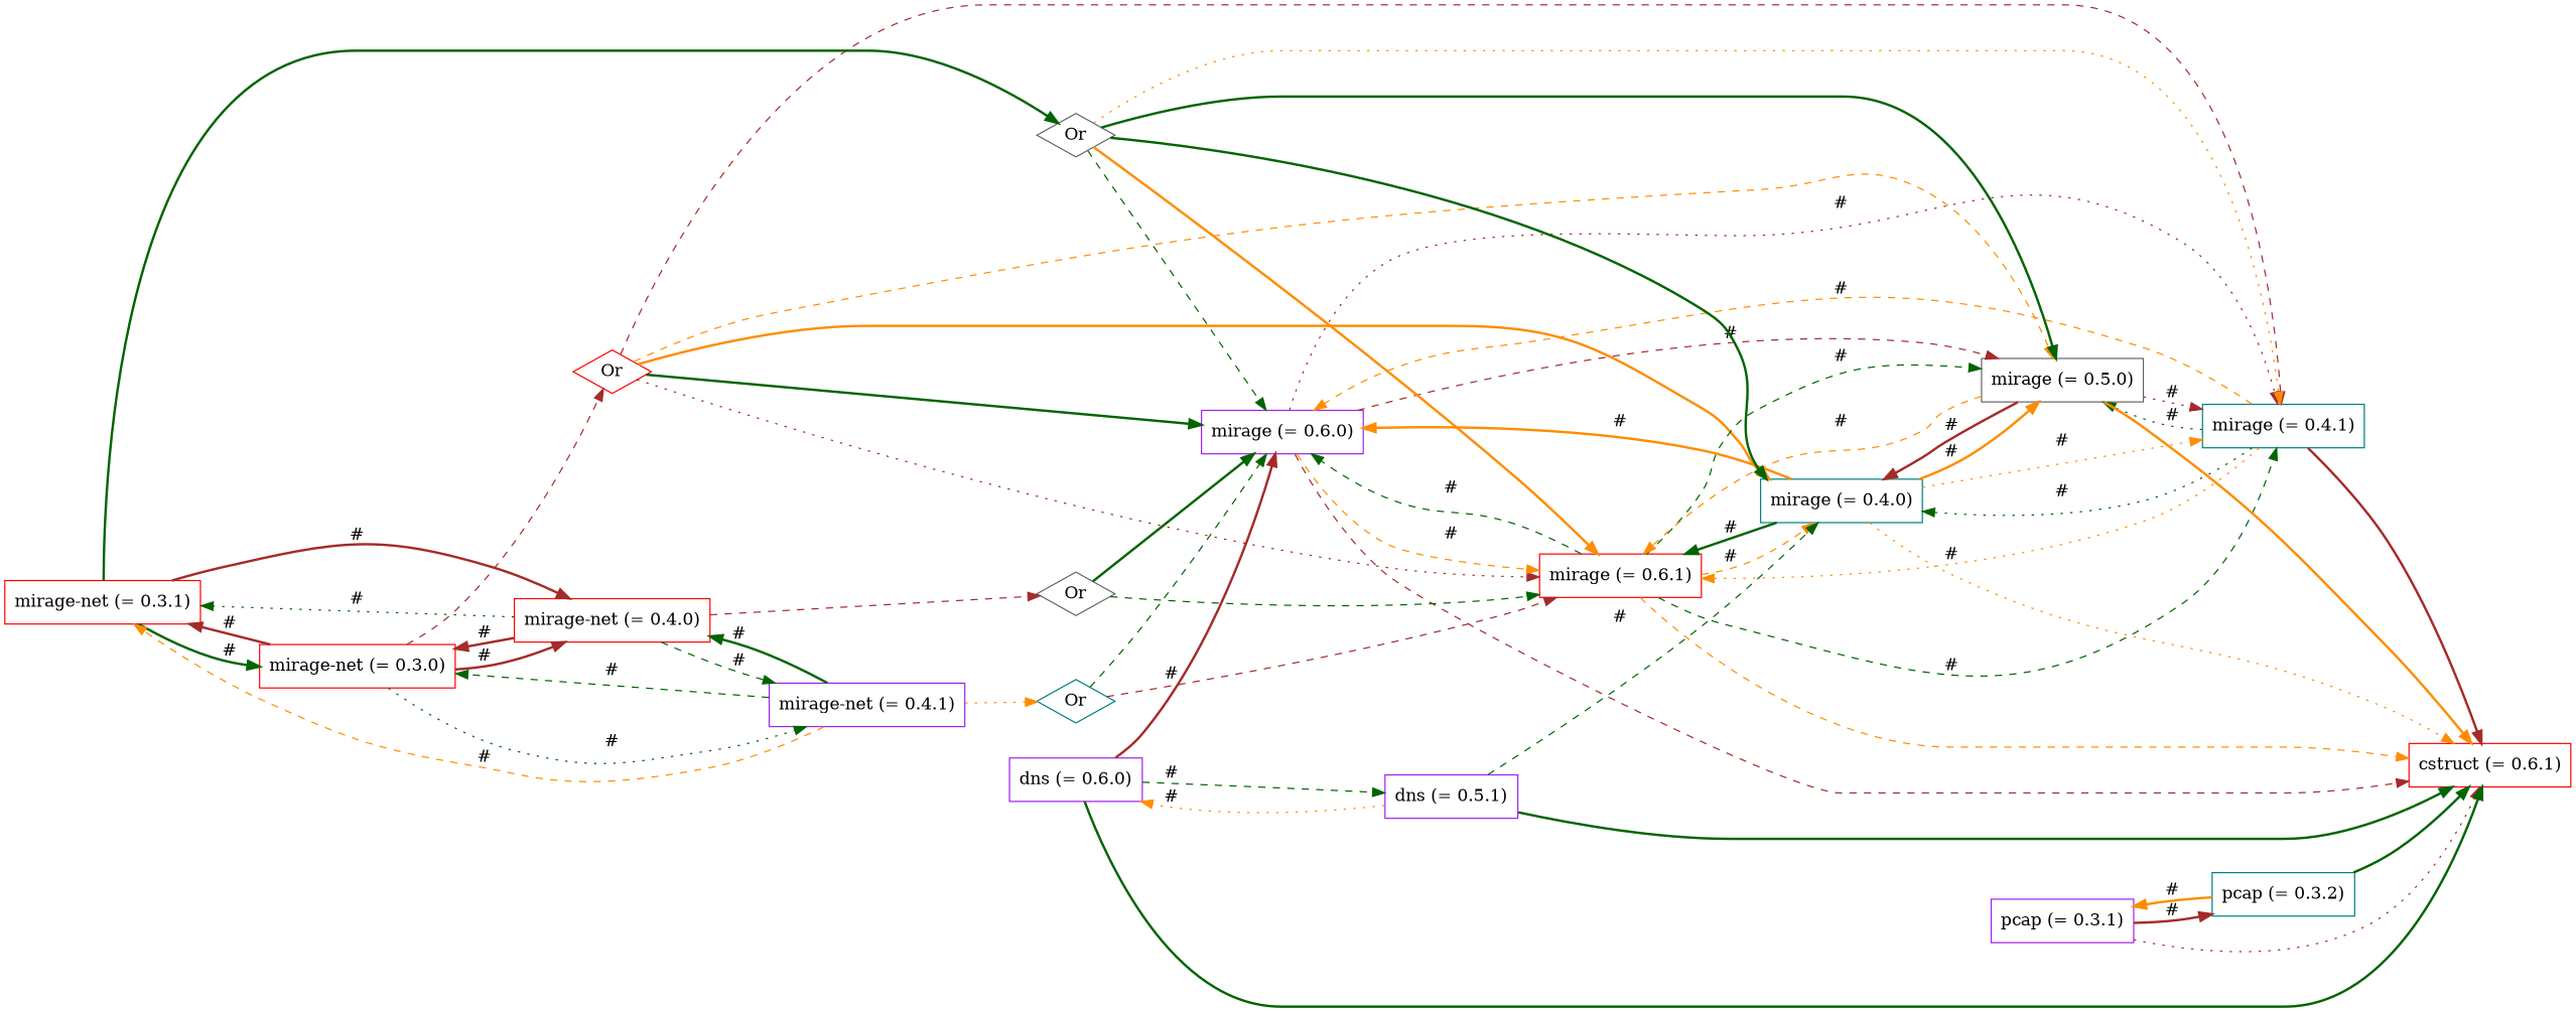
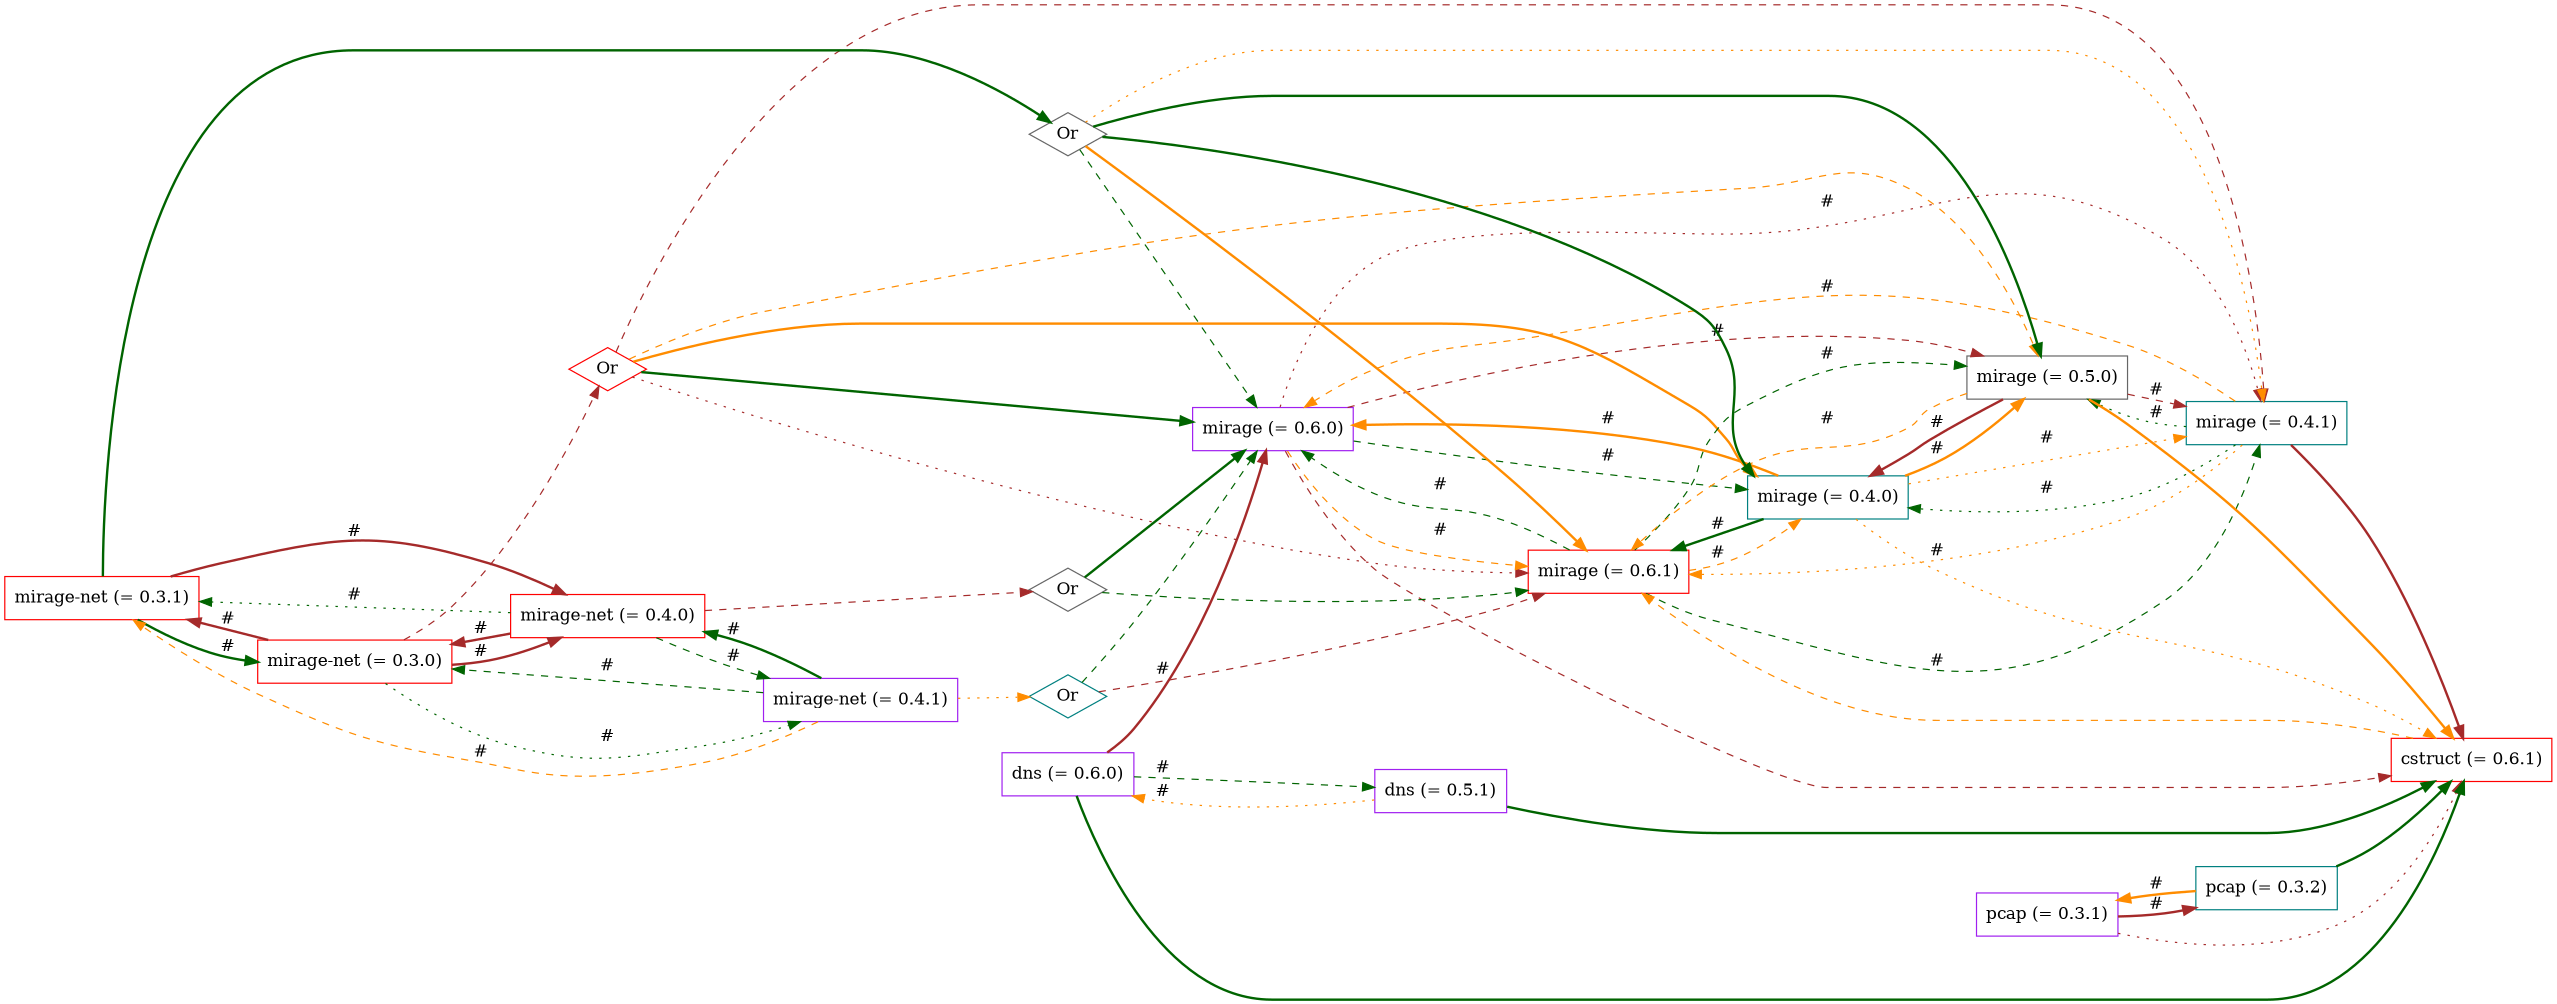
  digraph {
    rankdir=LR
    node [color=red shape=box]
    edge [color=darkgreen style=bold]
    n1 [label=Or shape=diamond]
    "mirage (= 0.6.0)" [color=purple]
    "mirage (= 0.6.1)"
    "mirage (= 0.4.0)" [color=teal]
    "mirage (= 0.4.1)" [color=teal]
    "mirage (= 0.5.0)" [color=gray40]
    "cstruct (= 0.6.1)"
    "mirage-net (= 0.3.0)"
    "mirage-net (= 0.3.1)"
    "mirage-net (= 0.4.1)" [color=purple]
    "mirage-net (= 0.4.0)"
    n12 [color=gray40 label=Or shape=diamond]
    n13 [color=teal label=Or shape=diamond]
    n14 [color=gray40 label=Or shape=diamond]
    "pcap (= 0.3.1)" [color=purple]
    "pcap (= 0.3.2)" [color=teal]
    "dns (= 0.6.0)" [color=purple]
    "dns (= 0.5.1)" [color=purple]
    n1 -> "mirage (= 0.6.0)"
    n1 -> "mirage (= 0.6.1)" [color=brown style=dotted]
    n1 -> "mirage (= 0.4.0)" [color=darkorange]
    n1 -> "mirage (= 0.4.1)" [color=brown style=dashed]
    n1 -> "mirage (= 0.5.0)" [color=darkorange style=dashed]
    "mirage (= 0.6.0)" -> "mirage (= 0.6.1)" [color=darkorange label="#" style=dashed]
-   "dns (= 0.5.1)" -> "mirage (= 0.4.0)" [label="#" style=dashed]
+   "mirage (= 0.6.0)" -> "mirage (= 0.4.0)" [label="#" style=dashed]
    "mirage (= 0.6.0)" -> "mirage (= 0.4.1)" [color=brown label="#" style=dotted]
    "mirage (= 0.6.0)" -> "mirage (= 0.5.0)" [color=brown label="#" style=dashed]
    "mirage (= 0.6.0)" -> "cstruct (= 0.6.1)" [color=brown style=dashed]
    "mirage (= 0.6.1)" -> "mirage (= 0.6.0)" [label="#" style=dashed]
    "mirage (= 0.6.1)" -> "mirage (= 0.4.0)" [color=darkorange label="#" style=dashed]
    "mirage (= 0.6.1)" -> "mirage (= 0.4.1)" [label="#" style=dashed]
    "mirage (= 0.6.1)" -> "mirage (= 0.5.0)" [label="#" style=dashed]
-   "mirage (= 0.6.1)" -> "cstruct (= 0.6.1)" [color=darkorange style=dashed]
+   "cstruct (= 0.6.1)" -> "mirage (= 0.6.1)" [color=darkorange style=dashed]
    "mirage (= 0.4.0)" -> "mirage (= 0.6.0)" [color=darkorange label="#"]
    "mirage (= 0.4.0)" -> "mirage (= 0.6.1)" [label="#"]
    "mirage (= 0.4.0)" -> "mirage (= 0.4.1)" [color=darkorange label="#" style=dotted]
    "mirage (= 0.4.0)" -> "mirage (= 0.5.0)" [color=darkorange label="#"]
    "mirage (= 0.4.0)" -> "cstruct (= 0.6.1)" [color=darkorange style=dotted]
    "mirage (= 0.4.1)" -> "mirage (= 0.6.0)" [color=darkorange label="#" style=dashed]
    "mirage (= 0.4.1)" -> "mirage (= 0.6.1)" [color=darkorange label="#" style=dotted]
    "mirage (= 0.4.1)" -> "mirage (= 0.4.0)" [label="#" style=dotted]
    "mirage (= 0.4.1)" -> "mirage (= 0.5.0)" [label="#" style=dotted]
    "mirage (= 0.4.1)" -> "cstruct (= 0.6.1)" [color=brown]
    "mirage (= 0.5.0)" -> "mirage (= 0.6.1)" [color=darkorange label="#" style=dashed]
    "mirage (= 0.5.0)" -> "mirage (= 0.4.0)" [color=brown label="#"]
-   "mirage (= 0.5.0)" -> "mirage (= 0.4.1)" [color=brown label="#" style=dotted]
+   "mirage (= 0.5.0)" -> "mirage (= 0.4.1)" [color=brown label="#" style=dashed]
    "mirage (= 0.5.0)" -> "cstruct (= 0.6.1)" [color=darkorange]
    "mirage-net (= 0.3.0)" -> n1 [color=brown style=dashed]
    "mirage-net (= 0.3.0)" -> "mirage-net (= 0.3.1)" [color=brown label="#"]
    "mirage-net (= 0.3.0)" -> "mirage-net (= 0.4.1)" [label="#" style=dotted]
    "mirage-net (= 0.3.0)" -> "mirage-net (= 0.4.0)" [color=brown label="#"]
    "mirage-net (= 0.3.1)" -> "mirage-net (= 0.3.0)" [label="#"]
    "mirage-net (= 0.3.1)" -> "mirage-net (= 0.4.0)" [color=brown label="#"]
    "mirage-net (= 0.3.1)" -> n12
    "mirage-net (= 0.4.1)" -> "mirage-net (= 0.3.0)" [label="#" style=dashed]
    "mirage-net (= 0.4.1)" -> "mirage-net (= 0.3.1)" [color=darkorange label="#" style=dashed]
    "mirage-net (= 0.4.1)" -> "mirage-net (= 0.4.0)" [label="#"]
    "mirage-net (= 0.4.1)" -> n13 [color=darkorange style=dotted]
    "mirage-net (= 0.4.0)" -> "mirage-net (= 0.3.0)" [color=brown label="#"]
    "mirage-net (= 0.4.0)" -> "mirage-net (= 0.3.1)" [label="#" style=dotted]
    "mirage-net (= 0.4.0)" -> "mirage-net (= 0.4.1)" [label="#" style=dashed]
    "mirage-net (= 0.4.0)" -> n14 [color=brown style=dashed]
    n12 -> "mirage (= 0.6.0)" [style=dashed]
    n12 -> "mirage (= 0.6.1)" [color=darkorange]
    n12 -> "mirage (= 0.4.0)"
    n12 -> "mirage (= 0.4.1)" [color=darkorange style=dotted]
    n12 -> "mirage (= 0.5.0)"
    n13 -> "mirage (= 0.6.0)" [style=dashed]
    n13 -> "mirage (= 0.6.1)" [color=brown style=dashed]
    n14 -> "mirage (= 0.6.0)"
    n14 -> "mirage (= 0.6.1)" [style=dashed]
    "pcap (= 0.3.1)" -> "cstruct (= 0.6.1)" [color=brown style=dotted]
    "pcap (= 0.3.1)" -> "pcap (= 0.3.2)" [color=brown label="#"]
    "pcap (= 0.3.2)" -> "cstruct (= 0.6.1)"
    "pcap (= 0.3.2)" -> "pcap (= 0.3.1)" [color=darkorange label="#"]
    "dns (= 0.6.0)" -> "mirage (= 0.6.0)" [color=brown label="#"]
    "dns (= 0.6.0)" -> "cstruct (= 0.6.1)"
    "dns (= 0.6.0)" -> "dns (= 0.5.1)" [label="#" style=dashed]
    "dns (= 0.5.1)" -> "cstruct (= 0.6.1)"
    "dns (= 0.5.1)" -> "dns (= 0.6.0)" [color=darkorange label="#" style=dotted]
  }
